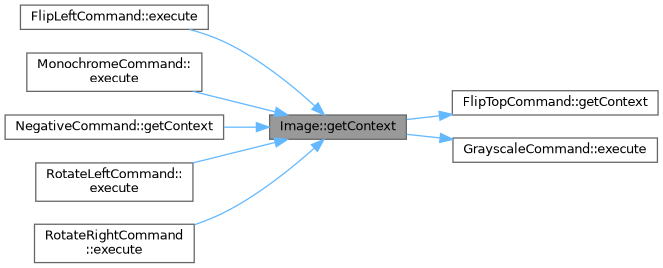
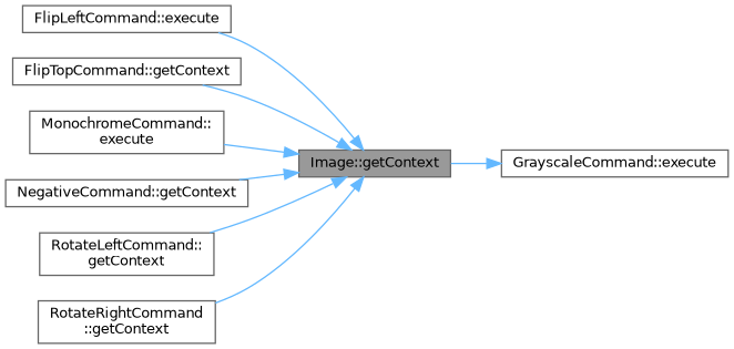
  digraph {
    rankdir=RL
    node [color=grey40 fillcolor=white fontname=Helvetica fontsize=10 shape=box style=filled]
    edge [color=steelblue1 dir=back fontname=Helvetica fontsize=10 labelfontname=Helvetica labelfontsize=10 style=solid]
    n1 [color=gray40 fillcolor=grey60 fontcolor=black height=0.2 label="Image::getContext" width=0.4]
    n2 [height=0.2 label="FlipLeftCommand::execute" width=0.4]
    n3 [height=0.2 label="FlipTopCommand::getContext" width=0.4]
    n4 [height=0.2 label="MonochromeCommand::\lexecute" width=0.4]
    n5 [height=0.2 label="NegativeCommand::getContext" width=0.4]
-   n6 [height=0.2 label="RotateLeftCommand::\lexecute" width=0.4]
-   n7 [height=0.2 label="RotateRightCommand\l::execute" width=0.4]
+   n6 [height=0.2 label="RotateLeftCommand::\lgetContext" width=0.4]
+   n7 [height=0.2 label="RotateRightCommand\l::getContext" width=0.4]
    n8 [height=0.2 label="GrayscaleCommand::execute" width=0.4]
    n1 -> n2
-   n3 -> n1
+   n1 -> n3
    n1 -> n4
    n1 -> n5
    n1 -> n6
    n1 -> n7
    n8 -> n1
  }
